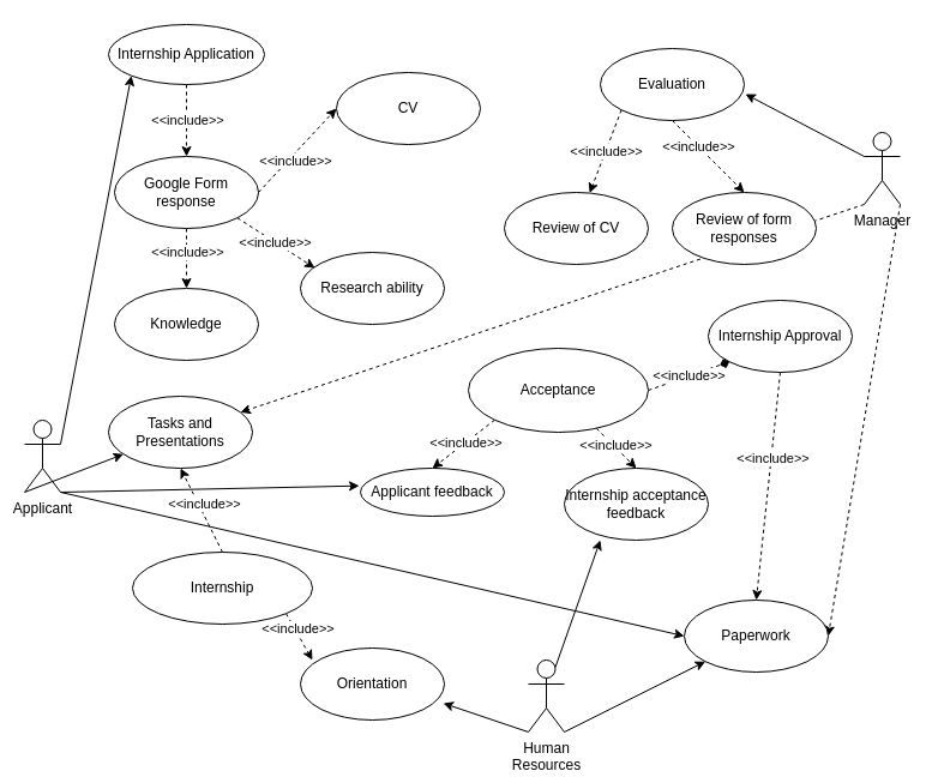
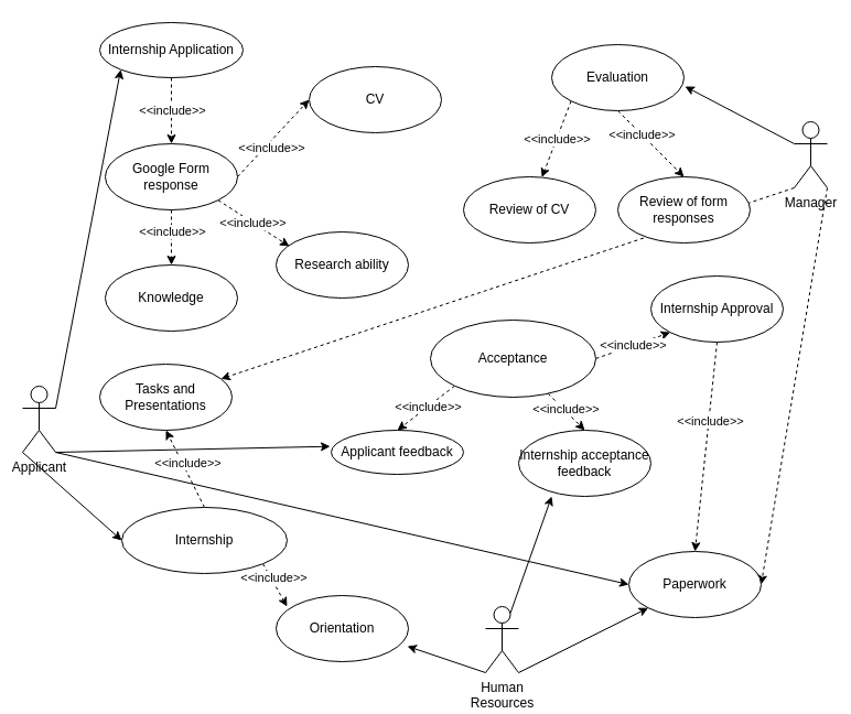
  <mxCell id="0" />
  <mxCell id="1" parent="0" />
  <mxCell id="2" style="edgeStyle=none;rounded=0;orthogonalLoop=1;jettySize=auto;html=1;exitX=0.75;exitY=0.1;exitDx=0;exitDy=0;exitPerimeter=0;entryX=0.25;entryY=1;entryDx=0;entryDy=0;entryPerimeter=0;" edge="1" parent="1" source="5" target="41"><mxGeometry relative="1" as="geometry" /></mxCell>
  <mxCell id="3" style="edgeStyle=none;rounded=0;orthogonalLoop=1;jettySize=auto;html=1;exitX=1;exitY=1;exitDx=0;exitDy=0;exitPerimeter=0;entryX=0;entryY=1;entryDx=0;entryDy=0;" edge="1" parent="1" source="5" target="46"><mxGeometry relative="1" as="geometry" /></mxCell>
  <mxCell id="4" style="edgeStyle=none;rounded=0;orthogonalLoop=1;jettySize=auto;html=1;exitX=0;exitY=1;exitDx=0;exitDy=0;exitPerimeter=0;entryX=0.992;entryY=0.767;entryDx=0;entryDy=0;entryPerimeter=0;" edge="1" parent="1" source="5" target="51"><mxGeometry relative="1" as="geometry" /></mxCell>
  <mxCell id="5" value="&lt;div&gt;Human&lt;/div&gt;&lt;div&gt;Resources&lt;/div&gt;" style="shape=umlActor;verticalLabelPosition=bottom;verticalAlign=top;html=1;outlineConnect=0;" vertex="1" parent="1"><mxGeometry x="440" y="550" width="30" height="60" as="geometry" /></mxCell>
  <mxCell id="6" style="edgeStyle=none;rounded=0;orthogonalLoop=1;jettySize=auto;html=1;exitX=0;exitY=0.333;exitDx=0;exitDy=0;exitPerimeter=0;entryX=1.008;entryY=0.633;entryDx=0;entryDy=0;entryPerimeter=0;" edge="1" parent="1" source="9" target="32"><mxGeometry relative="1" as="geometry" /></mxCell>
  <mxCell id="7" style="edgeStyle=none;rounded=0;orthogonalLoop=1;jettySize=auto;html=1;exitX=1;exitY=1;exitDx=0;exitDy=0;exitPerimeter=0;entryX=1;entryY=0.5;entryDx=0;entryDy=0;dashed=1;" edge="1" parent="1" source="9" target="46"><mxGeometry relative="1" as="geometry" /></mxCell>
  <mxCell id="8" style="edgeStyle=none;rounded=0;orthogonalLoop=1;jettySize=auto;html=1;exitX=0;exitY=1;exitDx=0;exitDy=0;exitPerimeter=0;dashed=1;" edge="1" parent="1" source="9" target="52"><mxGeometry relative="1" as="geometry" /></mxCell>
  <mxCell id="9" value="&lt;div&gt;Manager&lt;/div&gt;&lt;div&gt;&lt;br&gt;&lt;/div&gt;" style="shape=umlActor;verticalLabelPosition=bottom;verticalAlign=top;html=1;outlineConnect=0;" vertex="1" parent="1"><mxGeometry x="720" y="110" width="30" height="60" as="geometry" /></mxCell>
  <mxCell id="10" style="edgeStyle=none;rounded=0;orthogonalLoop=1;jettySize=auto;html=1;exitX=1;exitY=0.333;exitDx=0;exitDy=0;exitPerimeter=0;entryX=0;entryY=1;entryDx=0;entryDy=0;" edge="1" parent="1" source="15" target="18"><mxGeometry relative="1" as="geometry" /></mxCell>
  <mxCell id="11" style="edgeStyle=none;rounded=0;orthogonalLoop=1;jettySize=auto;html=1;exitX=1;exitY=1;exitDx=0;exitDy=0;exitPerimeter=0;entryX=-0.008;entryY=0.367;entryDx=0;entryDy=0;entryPerimeter=0;" edge="1" parent="1" source="15" target="42"><mxGeometry relative="1" as="geometry" /></mxCell>
  <mxCell id="12" style="edgeStyle=none;rounded=0;orthogonalLoop=1;jettySize=auto;html=1;exitX=1;exitY=1;exitDx=0;exitDy=0;exitPerimeter=0;entryX=0;entryY=0.5;entryDx=0;entryDy=0;" edge="1" parent="1" source="15" target="46"><mxGeometry relative="1" as="geometry" /></mxCell>
- <mxCell id="13" style="edgeStyle=none;rounded=0;orthogonalLoop=1;jettySize=auto;html=1;exitX=0;exitY=1;exitDx=0;exitDy=0;exitPerimeter=0;" edge="1" parent="1" source="15" target="52"><mxGeometry relative="1" as="geometry" /></mxCell>
+ <mxCell id="13" style="edgeStyle=none;rounded=0;orthogonalLoop=1;jettySize=auto;html=1;exitX=0;exitY=1;exitDx=0;exitDy=0;exitPerimeter=0;entryX=0;entryY=0.5;entryDx=0;entryDy=0;" edge="1" parent="1" source="15" target="50"><mxGeometry relative="1" as="geometry" /></mxCell>
  <mxCell id="14" style="edgeStyle=none;rounded=0;orthogonalLoop=1;jettySize=auto;html=1;exitX=0;exitY=1;exitDx=0;exitDy=0;exitPerimeter=0;dashed=1;" edge="1" parent="1" source="15"><mxGeometry relative="1" as="geometry"><mxPoint x="20" y="410" as="targetPoint" /></mxGeometry></mxCell>
  <mxCell id="15" value="Applicant" style="shape=umlActor;verticalLabelPosition=bottom;verticalAlign=top;html=1;outlineConnect=0;" vertex="1" parent="1"><mxGeometry x="20" y="350" width="30" height="60" as="geometry" /></mxCell>
  <mxCell id="16" style="edgeStyle=orthogonalEdgeStyle;rounded=0;orthogonalLoop=1;jettySize=auto;html=1;exitX=0.5;exitY=1;exitDx=0;exitDy=0;entryX=0.5;entryY=0;entryDx=0;entryDy=0;dashed=1;" edge="1" parent="1" source="18" target="24"><mxGeometry relative="1" as="geometry" /></mxCell>
  <mxCell id="17" value="&amp;lt;&amp;lt;include&amp;gt;&amp;gt;" style="edgeLabel;html=1;align=center;verticalAlign=middle;resizable=0;points=[];" vertex="1" connectable="0" parent="16"><mxGeometry x="-0.033" relative="1" as="geometry"><mxPoint as="offset" /></mxGeometry></mxCell>
  <mxCell id="18" value="&lt;span class=&quot;VIiyi&quot; lang=&quot;en&quot;&gt;&lt;span class=&quot;JLqJ4b ChMk0b&quot;&gt;&lt;span&gt;Internship Application&lt;/span&gt;&lt;/span&gt;&lt;/span&gt; " style="ellipse;whiteSpace=wrap;html=1;" vertex="1" parent="1"><mxGeometry x="90" y="20" width="130" height="50" as="geometry" /></mxCell>
  <mxCell id="19" style="edgeStyle=orthogonalEdgeStyle;rounded=0;orthogonalLoop=1;jettySize=auto;html=1;exitX=0.5;exitY=1;exitDx=0;exitDy=0;dashed=1;entryX=0.5;entryY=0;entryDx=0;entryDy=0;" edge="1" parent="1" source="24" target="25"><mxGeometry relative="1" as="geometry"><mxPoint x="150" y="270" as="targetPoint" /></mxGeometry></mxCell>
  <mxCell id="20" value="&amp;lt;&amp;lt;include&amp;gt;&amp;gt;" style="edgeLabel;html=1;align=center;verticalAlign=middle;resizable=0;points=[];" vertex="1" connectable="0" parent="19"><mxGeometry x="-0.25" relative="1" as="geometry"><mxPoint as="offset" /></mxGeometry></mxCell>
  <mxCell id="21" style="rounded=0;orthogonalLoop=1;jettySize=auto;html=1;exitX=1;exitY=0.5;exitDx=0;exitDy=0;dashed=1;entryX=0;entryY=0.5;entryDx=0;entryDy=0;" edge="1" parent="1" source="24" target="26"><mxGeometry relative="1" as="geometry"><mxPoint x="330" y="160" as="targetPoint" /></mxGeometry></mxCell>
  <mxCell id="22" value="&lt;div&gt;&amp;lt;&amp;lt;include&amp;gt;&amp;gt;&lt;/div&gt;" style="edgeLabel;html=1;align=center;verticalAlign=middle;resizable=0;points=[];" vertex="1" connectable="0" parent="21"><mxGeometry x="-0.25" y="-1" relative="1" as="geometry"><mxPoint x="5" y="-1" as="offset" /></mxGeometry></mxCell>
  <mxCell id="23" value="&lt;div&gt;&amp;lt;&amp;lt;include&amp;gt;&amp;gt;&lt;/div&gt;" style="rounded=0;orthogonalLoop=1;jettySize=auto;html=1;exitX=1;exitY=1;exitDx=0;exitDy=0;dashed=1;entryX=0.1;entryY=0.217;entryDx=0;entryDy=0;entryPerimeter=0;" edge="1" parent="1" source="24" target="27"><mxGeometry relative="1" as="geometry"><mxPoint x="280" y="250" as="targetPoint" /></mxGeometry></mxCell>
  <mxCell id="24" value="&lt;span class=&quot;VIiyi&quot; lang=&quot;en&quot;&gt;&lt;span class=&quot;JLqJ4b ChMk0b&quot;&gt;&lt;span&gt;Google Form response&lt;/span&gt;&lt;/span&gt;&lt;/span&gt; " style="ellipse;whiteSpace=wrap;html=1;" vertex="1" parent="1"><mxGeometry x="95" y="130" width="120" height="60" as="geometry" /></mxCell>
  <mxCell id="25" value="&lt;div&gt;Knowledge&lt;/div&gt;" style="ellipse;whiteSpace=wrap;html=1;" vertex="1" parent="1"><mxGeometry x="95" y="240" width="120" height="60" as="geometry" /></mxCell>
  <mxCell id="26" value="&lt;div&gt;CV&lt;/div&gt;" style="ellipse;whiteSpace=wrap;html=1;" vertex="1" parent="1"><mxGeometry x="280" y="60" width="120" height="60" as="geometry" /></mxCell>
  <mxCell id="27" value="&lt;span class=&quot;VIiyi&quot; lang=&quot;en&quot;&gt;&lt;span class=&quot;JLqJ4b ChMk0b&quot;&gt;&lt;span&gt;Research ability&lt;/span&gt;&lt;/span&gt;&lt;/span&gt; " style="ellipse;whiteSpace=wrap;html=1;" vertex="1" parent="1"><mxGeometry x="250" y="210" width="120" height="60" as="geometry" /></mxCell>
  <mxCell id="28" style="edgeStyle=none;rounded=0;orthogonalLoop=1;jettySize=auto;html=1;exitX=0.5;exitY=1;exitDx=0;exitDy=0;dashed=1;entryX=0.5;entryY=0;entryDx=0;entryDy=0;" edge="1" parent="1" source="32" target="33"><mxGeometry relative="1" as="geometry"><mxPoint x="570" y="180" as="targetPoint" /></mxGeometry></mxCell>
  <mxCell id="29" value="&lt;div&gt;&amp;lt;&amp;lt;include&amp;gt;&amp;gt;&lt;/div&gt;" style="edgeLabel;html=1;align=center;verticalAlign=middle;resizable=0;points=[];" vertex="1" connectable="0" parent="28"><mxGeometry x="-0.286" relative="1" as="geometry"><mxPoint as="offset" /></mxGeometry></mxCell>
  <mxCell id="30" style="edgeStyle=none;rounded=0;orthogonalLoop=1;jettySize=auto;html=1;exitX=0;exitY=1;exitDx=0;exitDy=0;dashed=1;" edge="1" parent="1" source="32" target="34"><mxGeometry relative="1" as="geometry"><mxPoint x="470" y="160" as="targetPoint" /></mxGeometry></mxCell>
  <mxCell id="31" value="&amp;lt;&amp;lt;include&amp;gt;&amp;gt;" style="edgeLabel;html=1;align=center;verticalAlign=middle;resizable=0;points=[];" vertex="1" connectable="0" parent="30"><mxGeometry x="0.007" relative="1" as="geometry"><mxPoint as="offset" /></mxGeometry></mxCell>
  <mxCell id="32" value="Evaluation" style="ellipse;whiteSpace=wrap;html=1;" vertex="1" parent="1"><mxGeometry x="500" y="40" width="120" height="60" as="geometry" /></mxCell>
  <mxCell id="33" value="&lt;span class=&quot;VIiyi&quot; lang=&quot;en&quot;&gt;&lt;span class=&quot;JLqJ4b ChMk0b&quot;&gt;&lt;span&gt;Review of form responses&lt;/span&gt;&lt;/span&gt;&lt;/span&gt; " style="ellipse;whiteSpace=wrap;html=1;" vertex="1" parent="1"><mxGeometry x="560" y="160" width="120" height="60" as="geometry" /></mxCell>
  <mxCell id="34" value="Review of CV" style="ellipse;whiteSpace=wrap;html=1;" vertex="1" parent="1"><mxGeometry x="420" y="160" width="120" height="60" as="geometry" /></mxCell>
  <mxCell id="35" style="edgeStyle=none;rounded=0;orthogonalLoop=1;jettySize=auto;html=1;dashed=1;entryX=0.5;entryY=0;entryDx=0;entryDy=0;" edge="1" parent="1" source="40" target="41"><mxGeometry relative="1" as="geometry"><mxPoint x="465" y="420" as="targetPoint" /></mxGeometry></mxCell>
  <mxCell id="36" value="&amp;lt;&amp;lt;include&amp;gt;&amp;gt;" style="edgeLabel;html=1;align=center;verticalAlign=middle;resizable=0;points=[];" vertex="1" connectable="0" parent="35"><mxGeometry x="-0.1" y="2" relative="1" as="geometry"><mxPoint as="offset" /></mxGeometry></mxCell>
  <mxCell id="37" style="edgeStyle=none;rounded=0;orthogonalLoop=1;jettySize=auto;html=1;exitX=0;exitY=1;exitDx=0;exitDy=0;dashed=1;entryX=0.5;entryY=0;entryDx=0;entryDy=0;" edge="1" parent="1" source="40" target="42"><mxGeometry relative="1" as="geometry"><mxPoint x="380" y="420" as="targetPoint" /></mxGeometry></mxCell>
  <mxCell id="38" value="&amp;lt;&amp;lt;include&amp;gt;&amp;gt;" style="edgeLabel;html=1;align=center;verticalAlign=middle;resizable=0;points=[];" vertex="1" connectable="0" parent="37"><mxGeometry x="-0.055" relative="1" as="geometry"><mxPoint as="offset" /></mxGeometry></mxCell>
- <mxCell id="39" value="&amp;lt;&amp;lt;include&amp;gt;&amp;gt;" style="edgeStyle=none;rounded=0;orthogonalLoop=1;jettySize=auto;html=1;exitX=1;exitY=0.5;exitDx=0;exitDy=0;dashed=1;entryX=0;entryY=1;entryDx=0;entryDy=0;endArrow=diamond;" edge="1" parent="1" source="40" target="45"><mxGeometry relative="1" as="geometry"><mxPoint x="630" y="300" as="targetPoint" /></mxGeometry></mxCell>
+ <mxCell id="39" value="&amp;lt;&amp;lt;include&amp;gt;&amp;gt;" style="edgeStyle=none;rounded=0;orthogonalLoop=1;jettySize=auto;html=1;exitX=1;exitY=0.5;exitDx=0;exitDy=0;dashed=1;entryX=0;entryY=1;entryDx=0;entryDy=0;" edge="1" parent="1" source="40" target="45"><mxGeometry relative="1" as="geometry"><mxPoint x="630" y="300" as="targetPoint" /></mxGeometry></mxCell>
  <mxCell id="40" value="Acceptance" style="ellipse;whiteSpace=wrap;html=1;" vertex="1" parent="1"><mxGeometry x="390" y="290" width="150" height="70" as="geometry" /></mxCell>
  <mxCell id="41" value="&lt;span class=&quot;VIiyi&quot; lang=&quot;en&quot;&gt;&lt;span class=&quot;JLqJ4b ChMk0b&quot;&gt;&lt;span&gt;Internship acceptance feedback&lt;/span&gt;&lt;/span&gt;&lt;/span&gt; " style="ellipse;whiteSpace=wrap;html=1;" vertex="1" parent="1"><mxGeometry x="470" y="390" width="120" height="60" as="geometry" /></mxCell>
  <mxCell id="42" value="Applicant feedback" style="ellipse;whiteSpace=wrap;html=1;" vertex="1" parent="1"><mxGeometry x="300" y="390" width="120" height="40" as="geometry" /></mxCell>
  <mxCell id="43" style="edgeStyle=none;rounded=0;orthogonalLoop=1;jettySize=auto;html=1;exitX=0.5;exitY=1;exitDx=0;exitDy=0;dashed=1;entryX=0.5;entryY=0;entryDx=0;entryDy=0;" edge="1" parent="1" source="45" target="46"><mxGeometry relative="1" as="geometry"><mxPoint x="660" y="360" as="targetPoint" /></mxGeometry></mxCell>
  <mxCell id="44" value="&amp;lt;&amp;lt;include&amp;gt;&amp;gt;" style="edgeLabel;html=1;align=center;verticalAlign=middle;resizable=0;points=[];" vertex="1" connectable="0" parent="43"><mxGeometry x="-0.246" y="1" relative="1" as="geometry"><mxPoint as="offset" /></mxGeometry></mxCell>
  <mxCell id="45" value="&lt;span class=&quot;VIiyi&quot; lang=&quot;en&quot;&gt;&lt;span class=&quot;JLqJ4b ChMk0b&quot;&gt;&lt;span&gt;Internship Approval&lt;/span&gt;&lt;/span&gt;&lt;/span&gt; " style="ellipse;whiteSpace=wrap;html=1;" vertex="1" parent="1"><mxGeometry x="590" y="250" width="120" height="60" as="geometry" /></mxCell>
  <mxCell id="46" value="Paperwork" style="ellipse;whiteSpace=wrap;html=1;" vertex="1" parent="1"><mxGeometry x="570" y="500" width="120" height="60" as="geometry" /></mxCell>
  <mxCell id="47" style="edgeStyle=none;rounded=0;orthogonalLoop=1;jettySize=auto;html=1;exitX=1;exitY=1;exitDx=0;exitDy=0;entryX=0.083;entryY=0.167;entryDx=0;entryDy=0;entryPerimeter=0;dashed=1;" edge="1" parent="1" source="50" target="51"><mxGeometry relative="1" as="geometry" /></mxCell>
  <mxCell id="48" value="&amp;lt;&amp;lt;include&amp;gt;&amp;gt;" style="edgeLabel;html=1;align=center;verticalAlign=middle;resizable=0;points=[];" vertex="1" connectable="0" parent="47"><mxGeometry x="-0.342" y="2" relative="1" as="geometry"><mxPoint as="offset" /></mxGeometry></mxCell>
  <mxCell id="49" value="&amp;lt;&amp;lt;include&amp;gt;&amp;gt;" style="edgeStyle=none;rounded=0;orthogonalLoop=1;jettySize=auto;html=1;exitX=0.5;exitY=0;exitDx=0;exitDy=0;dashed=1;entryX=0.5;entryY=1;entryDx=0;entryDy=0;" edge="1" parent="1" source="50" target="52"><mxGeometry x="0.086" y="-4" relative="1" as="geometry"><mxPoint x="110" y="560" as="targetPoint" /><Array as="points" /><mxPoint y="-1" as="offset" /></mxGeometry></mxCell>
  <mxCell id="50" value="&lt;span class=&quot;VIiyi&quot; lang=&quot;en&quot;&gt;&lt;span class=&quot;JLqJ4b ChMk0b&quot;&gt;&lt;span&gt;Internship&lt;/span&gt;&lt;/span&gt;&lt;/span&gt; " style="ellipse;whiteSpace=wrap;html=1;" vertex="1" parent="1"><mxGeometry x="110" y="460" width="150" height="60" as="geometry" /></mxCell>
  <mxCell id="51" value="&lt;div&gt;Orientation&lt;/div&gt;" style="ellipse;whiteSpace=wrap;html=1;" vertex="1" parent="1"><mxGeometry x="250" y="540" width="120" height="60" as="geometry" /></mxCell>
  <mxCell id="52" value="&lt;div&gt;Tasks and Presentations&lt;/div&gt;" style="ellipse;whiteSpace=wrap;html=1;" vertex="1" parent="1"><mxGeometry x="90" y="330" width="120" height="60" as="geometry" /></mxCell>
